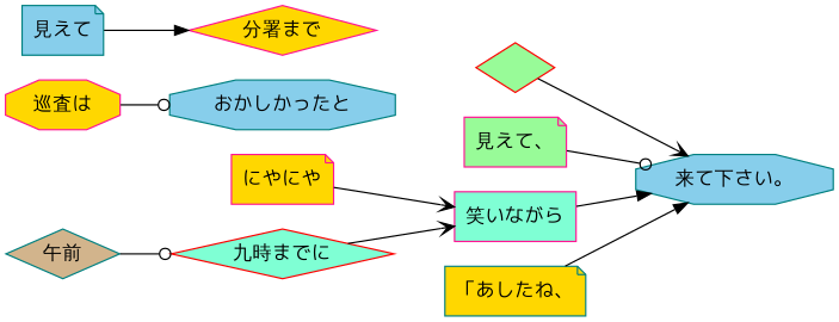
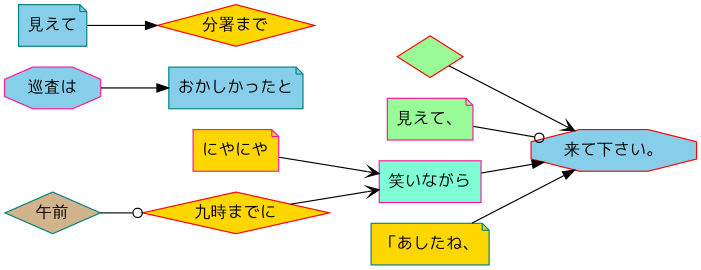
  digraph {
    fontname="DejaVu Sans Mono"
    rankdir=LR
    node [color=teal fillcolor=skyblue fontname="DejaVu Sans Mono" shape=diamond style=filled]
    edge [arrowhead=normal fontname="DejaVu Sans Mono"]
    n1 [color=red fillcolor=palegreen label="　"]
-   n2 [label="来て下さい。" shape=octagon]
-   n3 [color=deeppink fillcolor=gold label="巡査は" shape=octagon]
-   n4 [label="おかしかったと" shape=octagon]
+   n2 [color=red label="来て下さい。" shape=octagon]
+   n3 [color=deeppink label="巡査は" shape=octagon]
+   n4 [label="おかしかったと" shape=note]
    n5 [color=deeppink fillcolor=palegreen label="見えて、" shape=note]
    n6 [color=deeppink fillcolor=gold label="にやにや" shape=note]
    n7 [color=deeppink fillcolor=aquamarine label="笑いながら" shape=box]
    n8 [fillcolor=gold label="「あしたね、" shape=note]
    n9 [fillcolor=tan label="午前"]
-   n10 [color=red fillcolor=aquamarine label="九時までに"]
+   n10 [color=red fillcolor=gold label="九時までに"]
    n11 [label="見えて" shape=note]
-   n12 [color=deeppink fillcolor=gold label="分署まで"]
+   n12 [color=red fillcolor=gold label="分署まで"]
    n1 -> n2 [arrowhead=vee]
-   n3 -> n4 [arrowhead=odot]
+   n3 -> n4
    n5 -> n2 [arrowhead=odot]
    n6 -> n7 [arrowhead=vee]
    n7 -> n2
    n8 -> n2
    n9 -> n10 [arrowhead=odot]
    n10 -> n7 [arrowhead=vee]
    n11 -> n12
  }
